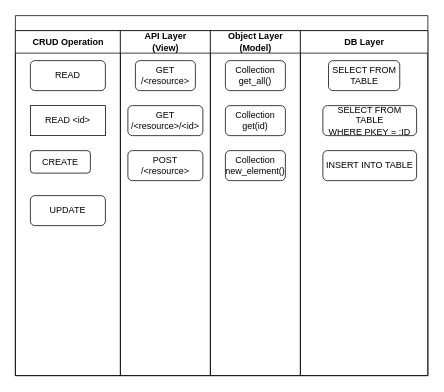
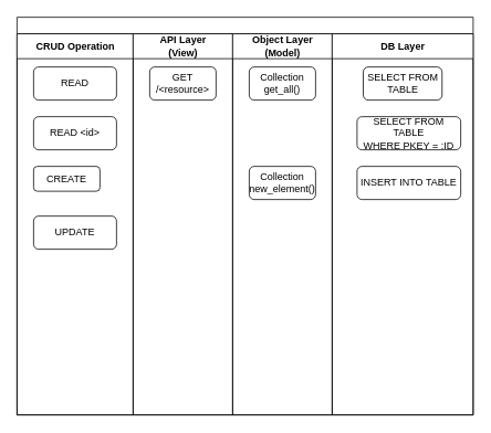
  <mxCell id="0" />
  <mxCell id="1" parent="0" />
  <mxCell id="2" value="" style="swimlane;childLayout=stackLayout;resizeParent=1;resizeParentMax=0;startSize=20;html=1;" vertex="1" parent="1"><mxGeometry x="20" y="20" width="550" height="480" as="geometry" /></mxCell>
  <mxCell id="3" value="CRUD Operation" style="swimlane;startSize=30;html=1;" vertex="1" parent="2"><mxGeometry y="20" width="140" height="460" as="geometry" /></mxCell>
  <mxCell id="4" value="READ" style="rounded=1;whiteSpace=wrap;html=1;" vertex="1" parent="3"><mxGeometry x="20" y="40" width="100" height="40" as="geometry" /></mxCell>
- <mxCell id="5" value="READ &amp;lt;id&amp;gt;" style="whiteSpace=wrap;html=1;rounded=0;" vertex="1" parent="3"><mxGeometry x="20" y="100" width="100" height="40" as="geometry" /></mxCell>
+ <mxCell id="5" value="READ &amp;lt;id&amp;gt;" style="rounded=1;whiteSpace=wrap;html=1;" vertex="1" parent="3"><mxGeometry x="20" y="100" width="100" height="40" as="geometry" /></mxCell>
  <mxCell id="6" value="CREATE" style="rounded=1;whiteSpace=wrap;html=1;" vertex="1" parent="3"><mxGeometry x="20" y="160" width="80" height="30" as="geometry" /></mxCell>
  <mxCell id="7" value="UPDATE" style="rounded=1;whiteSpace=wrap;html=1;" vertex="1" parent="3"><mxGeometry x="20" y="220" width="100" height="40" as="geometry" /></mxCell>
  <mxCell id="8" value="API Layer&lt;div&gt;(View)&lt;/div&gt;" style="swimlane;startSize=30;html=1;" vertex="1" parent="2"><mxGeometry x="140" y="20" width="120" height="460" as="geometry" /></mxCell>
  <mxCell id="9" value="GET /&amp;lt;resource&amp;gt;" style="rounded=1;whiteSpace=wrap;html=1;" vertex="1" parent="8"><mxGeometry x="20.0" y="40" width="80" height="40" as="geometry" /></mxCell>
- <mxCell id="10" value="GET&lt;div&gt;/&amp;lt;resource&amp;gt;/&amp;lt;id&amp;gt;&lt;/div&gt;" style="rounded=1;whiteSpace=wrap;html=1;" vertex="1" parent="8"><mxGeometry x="10" y="100" width="100" height="40" as="geometry" /></mxCell>
- <mxCell id="11" value="POST&lt;div&gt;/&amp;lt;resource&amp;gt;&lt;/div&gt;" style="rounded=1;whiteSpace=wrap;html=1;" vertex="1" parent="8"><mxGeometry x="10" y="160" width="100" height="40" as="geometry" /></mxCell>
  <mxCell id="12" value="Object Layer&lt;div&gt;(Model)&lt;/div&gt;" style="swimlane;startSize=30;html=1;" vertex="1" parent="2"><mxGeometry x="260" y="20" width="120" height="460" as="geometry" /></mxCell>
  <mxCell id="13" value="Collection&lt;div&gt;get_all()&lt;/div&gt;" style="rounded=1;whiteSpace=wrap;html=1;" vertex="1" parent="12"><mxGeometry x="20.0" y="40" width="80" height="40" as="geometry" /></mxCell>
- <mxCell id="14" value="Collection&lt;div&gt;get(id)&lt;/div&gt;" style="rounded=1;whiteSpace=wrap;html=1;" vertex="1" parent="12"><mxGeometry x="20" y="100" width="80" height="40" as="geometry" /></mxCell>
  <mxCell id="15" value="Collection&lt;div&gt;new_element()&lt;/div&gt;" style="rounded=1;whiteSpace=wrap;html=1;" vertex="1" parent="12"><mxGeometry x="20" y="160" width="80" height="40" as="geometry" /></mxCell>
  <mxCell id="16" value="DB Layer" style="swimlane;startSize=30;html=1;" vertex="1" parent="2"><mxGeometry x="380" y="20" width="170" height="460" as="geometry" /></mxCell>
  <mxCell id="17" value="INSERT INTO TABLE" style="rounded=1;whiteSpace=wrap;html=1;" vertex="1" parent="16"><mxGeometry x="30" y="160" width="125" height="40" as="geometry" /></mxCell>
  <mxCell id="18" value="SELECT FROM TABLE" style="rounded=1;whiteSpace=wrap;html=1;" vertex="1" parent="16"><mxGeometry x="37.5" y="40" width="95" height="40" as="geometry" /></mxCell>
  <mxCell id="19" value="SELECT FROM TABLE&lt;div&gt;WHERE PKEY = :ID&lt;/div&gt;" style="rounded=1;whiteSpace=wrap;html=1;" vertex="1" parent="16"><mxGeometry x="30" y="100" width="125" height="40" as="geometry" /></mxCell>
